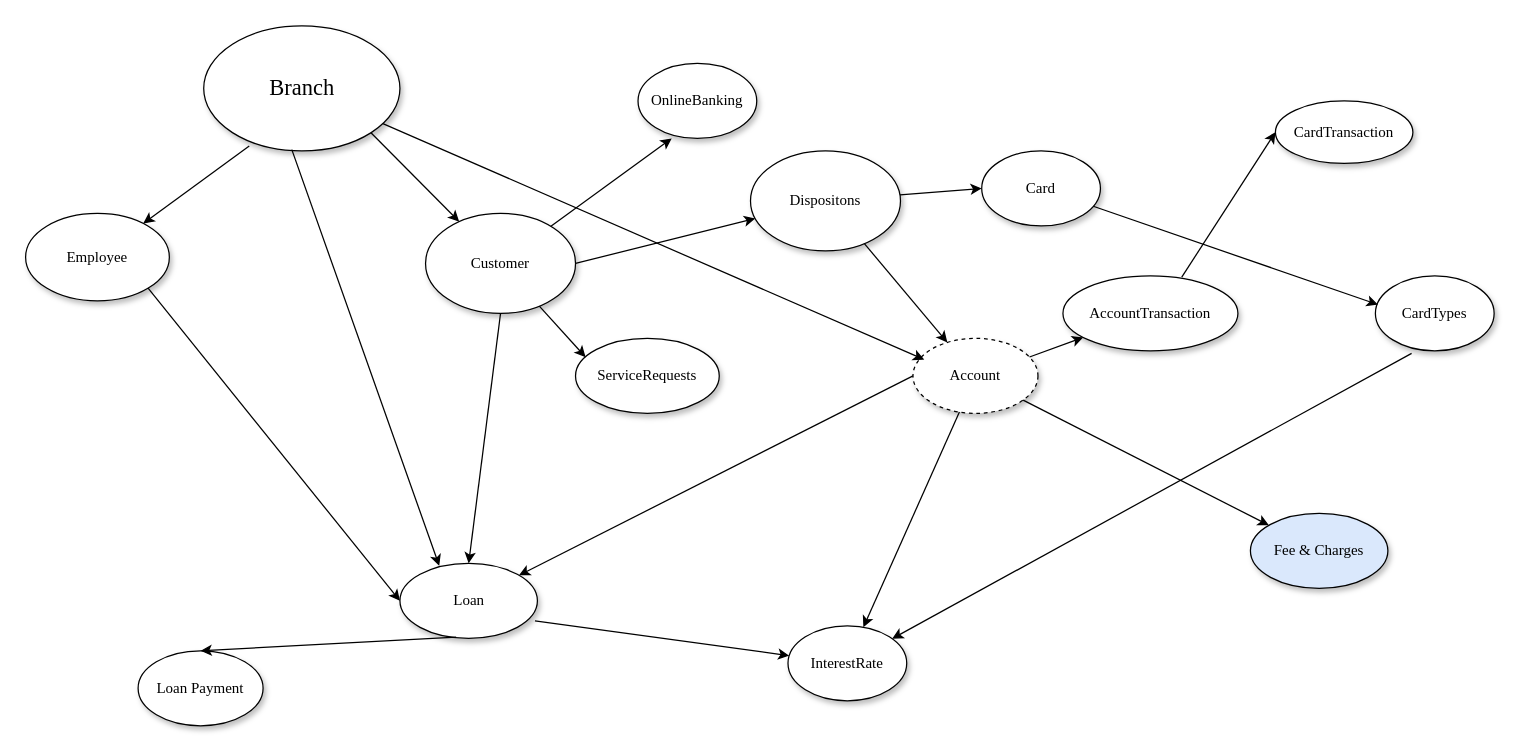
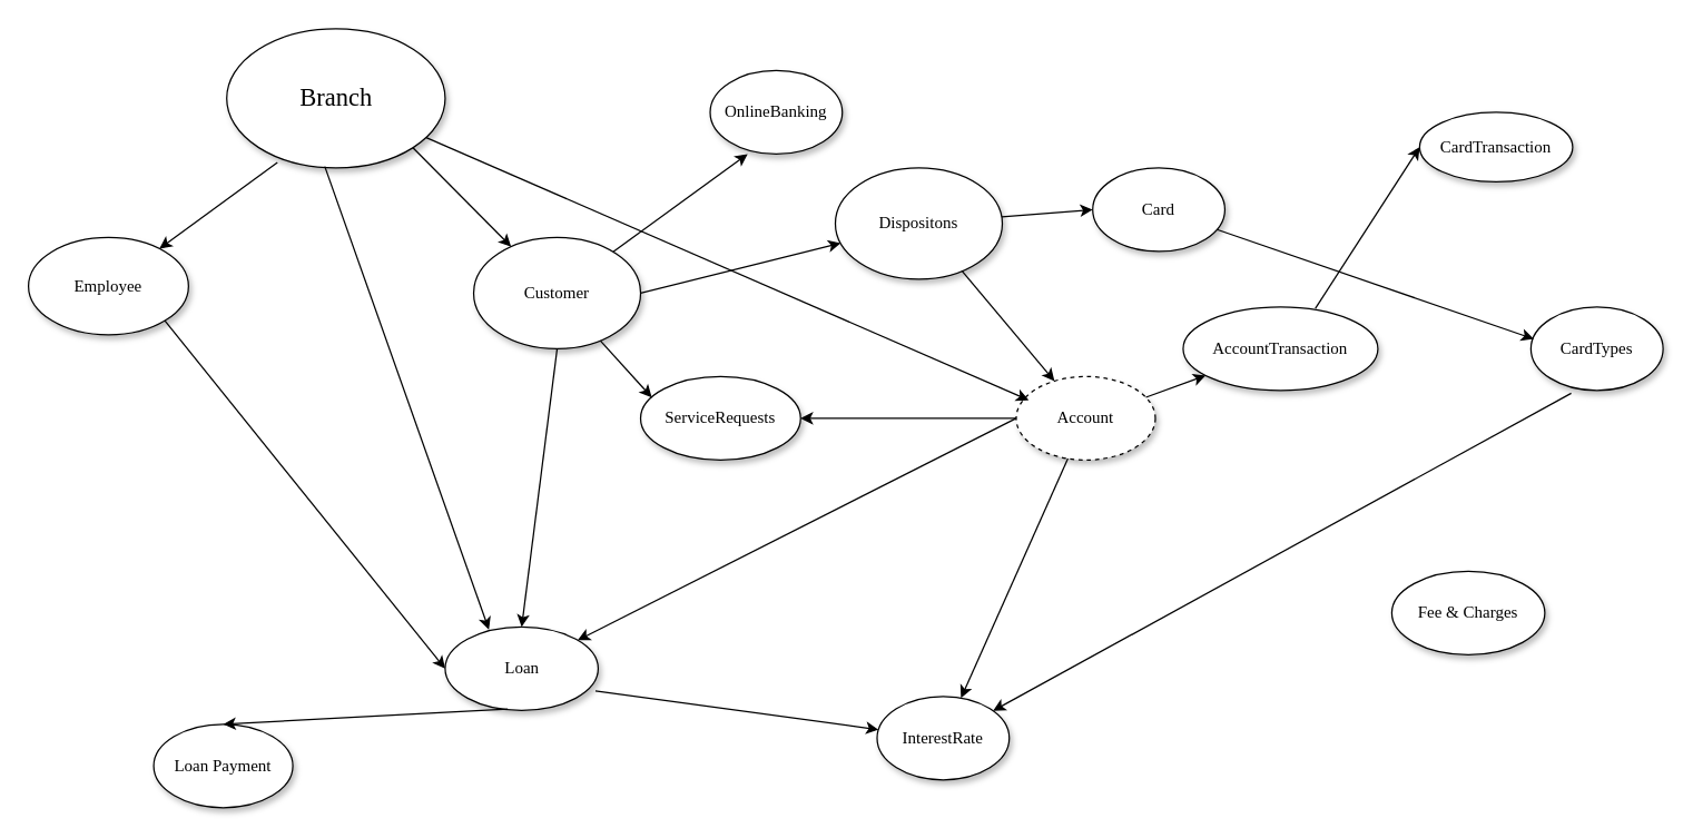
  <mxCell id="0" />
  <mxCell id="1" parent="0" />
  <mxCell id="2" value="Customer" style="ellipse;whiteSpace=wrap;html=1;rounded=0;shadow=1;comic=0;labelBackgroundColor=none;strokeWidth=1;fontFamily=Verdana;fontSize=12;align=center;" parent="1" vertex="1"><mxGeometry x="340" y="170" width="120" height="80" as="geometry" /></mxCell>
  <mxCell id="3" value="&lt;span&gt;AccountTransaction&lt;/span&gt;" style="ellipse;whiteSpace=wrap;html=1;rounded=0;shadow=1;comic=0;labelBackgroundColor=none;strokeWidth=1;fontFamily=Verdana;fontSize=12;align=center;" parent="1" vertex="1"><mxGeometry x="850" y="220" width="140" height="60" as="geometry" /></mxCell>
  <mxCell id="4" value="Loan" style="ellipse;whiteSpace=wrap;html=1;rounded=0;shadow=1;comic=0;labelBackgroundColor=none;strokeWidth=1;fontFamily=Verdana;fontSize=12;align=center;" parent="1" vertex="1"><mxGeometry x="319.5" y="450" width="110" height="60" as="geometry" /></mxCell>
  <mxCell id="5" value="Loan Payment" style="ellipse;whiteSpace=wrap;html=1;rounded=0;shadow=1;comic=0;labelBackgroundColor=none;strokeWidth=1;fontFamily=Verdana;fontSize=12;align=center;" parent="1" vertex="1"><mxGeometry x="110" y="520" width="100" height="60" as="geometry" /></mxCell>
  <mxCell id="6" value="Employee" style="ellipse;whiteSpace=wrap;html=1;rounded=0;shadow=1;comic=0;labelBackgroundColor=none;strokeWidth=1;fontFamily=Verdana;fontSize=12;align=center;" parent="1" vertex="1"><mxGeometry x="20" y="170" width="115" height="70" as="geometry" /></mxCell>
  <mxCell id="7" value="&lt;font style=&quot;font-size: 18px;&quot;&gt;Branch&lt;/font&gt;" style="ellipse;whiteSpace=wrap;html=1;rounded=0;shadow=1;comic=0;labelBackgroundColor=none;strokeWidth=1;fontFamily=Verdana;fontSize=12;align=center;" parent="1" vertex="1"><mxGeometry x="162.5" y="20" width="157" height="100" as="geometry" /></mxCell>
  <mxCell id="8" value="Account" style="ellipse;whiteSpace=wrap;html=1;rounded=0;shadow=1;comic=0;labelBackgroundColor=none;strokeWidth=1;fontFamily=Verdana;fontSize=12;align=center;dashed=1;" parent="1" vertex="1"><mxGeometry x="730" y="270" width="100" height="60" as="geometry" /></mxCell>
  <mxCell id="9" value="ServiceRequests" style="ellipse;whiteSpace=wrap;html=1;rounded=0;shadow=1;comic=0;labelBackgroundColor=none;strokeWidth=1;fontFamily=Verdana;fontSize=12;align=center;" parent="1" vertex="1"><mxGeometry x="460" y="270" width="115" height="60" as="geometry" /></mxCell>
  <mxCell id="10" value="OnlineBanking" style="ellipse;whiteSpace=wrap;html=1;rounded=0;shadow=1;comic=0;labelBackgroundColor=none;strokeWidth=1;fontFamily=Verdana;fontSize=12;align=center;" parent="1" vertex="1"><mxGeometry x="510" y="50" width="95" height="60" as="geometry" /></mxCell>
  <mxCell id="11" value="Card" style="ellipse;whiteSpace=wrap;html=1;rounded=0;shadow=1;comic=0;labelBackgroundColor=none;strokeWidth=1;fontFamily=Verdana;fontSize=12;align=center;" parent="1" vertex="1"><mxGeometry x="785" y="120" width="95" height="60" as="geometry" /></mxCell>
  <mxCell id="12" value="InterestRate" style="ellipse;whiteSpace=wrap;html=1;rounded=0;shadow=1;comic=0;labelBackgroundColor=none;strokeWidth=1;fontFamily=Verdana;fontSize=12;align=center;" parent="1" vertex="1"><mxGeometry x="630" y="500" width="95" height="60" as="geometry" /></mxCell>
- <mxCell id="13" value="Fee &amp;amp; Charges" style="ellipse;whiteSpace=wrap;html=1;rounded=0;shadow=1;comic=0;labelBackgroundColor=none;strokeWidth=1;fontFamily=Verdana;fontSize=12;align=center;fillColor=#dae8fc;" parent="1" vertex="1"><mxGeometry x="1000" y="410" width="110" height="60" as="geometry" /></mxCell>
+ <mxCell id="13" value="Fee &amp;amp; Charges" style="ellipse;whiteSpace=wrap;html=1;rounded=0;shadow=1;comic=0;labelBackgroundColor=none;strokeWidth=1;fontFamily=Verdana;fontSize=12;align=center;" parent="1" vertex="1"><mxGeometry x="1000" y="410" width="110" height="60" as="geometry" /></mxCell>
  <mxCell id="14" value="Dispositons" style="ellipse;whiteSpace=wrap;html=1;rounded=0;shadow=1;comic=0;labelBackgroundColor=none;strokeWidth=1;fontFamily=Verdana;fontSize=12;align=center;" vertex="1" parent="1"><mxGeometry x="600" y="120" width="120" height="80" as="geometry" /></mxCell>
  <mxCell id="15" value="" style="endArrow=classic;html=1;rounded=0;entryX=0.284;entryY=1;entryDx=0;entryDy=0;entryPerimeter=0;" edge="1" parent="1" source="2" target="10"><mxGeometry width="50" height="50" relative="1" as="geometry"><mxPoint x="275" y="490" as="sourcePoint" /><mxPoint x="325" y="440" as="targetPoint" /></mxGeometry></mxCell>
  <mxCell id="16" value="" style="endArrow=classic;html=1;rounded=0;entryX=0.07;entryY=0.25;entryDx=0;entryDy=0;entryPerimeter=0;" edge="1" parent="1" source="2" target="9"><mxGeometry width="50" height="50" relative="1" as="geometry"><mxPoint x="430" as="sourcePoint" y="350" /><mxPoint x="480" y="300" as="targetPoint" /></mxGeometry></mxCell>
  <mxCell id="17" value="" style="endArrow=classic;html=1;rounded=0;exitX=0.5;exitY=1;exitDx=0;exitDy=0;entryX=0.5;entryY=0;entryDx=0;entryDy=0;" edge="1" parent="1" source="2" target="4"><mxGeometry width="50" height="50" relative="1" as="geometry"><mxPoint x="280" y="330" as="sourcePoint" /><mxPoint x="330" y="280" as="targetPoint" /></mxGeometry></mxCell>
  <mxCell id="18" value="" style="endArrow=classic;html=1;rounded=0;exitX=1;exitY=0.5;exitDx=0;exitDy=0;" edge="1" parent="1" source="2" target="14"><mxGeometry width="50" height="50" relative="1" as="geometry"><mxPoint x="370" y="390" as="sourcePoint" /><mxPoint x="420" y="340" as="targetPoint" /></mxGeometry></mxCell>
  <mxCell id="19" value="" style="endArrow=classic;html=1;rounded=0;exitX=1;exitY=1;exitDx=0;exitDy=0;" edge="1" parent="1" source="7" target="2"><mxGeometry width="50" height="50" relative="1" as="geometry"><mxPoint x="310" y="360" as="sourcePoint" /><mxPoint x="360" y="310" as="targetPoint" /></mxGeometry></mxCell>
  <mxCell id="20" value="" style="endArrow=classic;html=1;rounded=0;exitX=0.232;exitY=0.96;exitDx=0;exitDy=0;exitPerimeter=0;" edge="1" parent="1" source="7" target="6"><mxGeometry width="50" height="50" relative="1" as="geometry"><mxPoint x="290" y="290" as="sourcePoint" /><mxPoint x="340" y="240" as="targetPoint" /></mxGeometry></mxCell>
  <mxCell id="21" value="" style="endArrow=classic;html=1;rounded=0;exitX=1;exitY=1;exitDx=0;exitDy=0;entryX=0;entryY=0.5;entryDx=0;entryDy=0;" edge="1" parent="1" source="6" target="4"><mxGeometry width="50" height="50" relative="1" as="geometry"><mxPoint x="162.5" y="380" as="sourcePoint" /><mxPoint x="212.5" y="330" as="targetPoint" /></mxGeometry></mxCell>
  <mxCell id="22" value="" style="endArrow=classic;html=1;rounded=0;exitX=0.982;exitY=0.767;exitDx=0;exitDy=0;exitPerimeter=0;" edge="1" parent="1" source="4" target="12"><mxGeometry width="50" height="50" relative="1" as="geometry"><mxPoint x="510" y="480" as="sourcePoint" /><mxPoint x="560" y="430" as="targetPoint" /></mxGeometry></mxCell>
  <mxCell id="23" value="" style="endArrow=classic;html=1;rounded=0;exitX=0.409;exitY=0.983;exitDx=0;exitDy=0;exitPerimeter=0;entryX=0.5;entryY=0;entryDx=0;entryDy=0;" edge="1" parent="1" source="4" target="5"><mxGeometry width="50" height="50" relative="1" as="geometry"><mxPoint x="535" y="525" as="sourcePoint" /><mxPoint x="585" y="475" as="targetPoint" /></mxGeometry></mxCell>
  <mxCell id="24" value="" style="endArrow=classic;html=1;rounded=0;entryX=0;entryY=0.5;entryDx=0;entryDy=0;" edge="1" parent="1" source="14" target="11"><mxGeometry width="50" height="50" relative="1" as="geometry"><mxPoint x="705" y="410" as="sourcePoint" /><mxPoint x="755" y="360" as="targetPoint" /></mxGeometry></mxCell>
  <mxCell id="25" value="" style="endArrow=classic;html=1;rounded=0;exitX=0.758;exitY=0.925;exitDx=0;exitDy=0;exitPerimeter=0;" edge="1" parent="1" source="14" target="8"><mxGeometry width="50" height="50" relative="1" as="geometry"><mxPoint x="700" y="410" as="sourcePoint" /><mxPoint x="750" y="360" as="targetPoint" /></mxGeometry></mxCell>
  <mxCell id="26" value="" style="endArrow=classic;html=1;rounded=0;" edge="1" parent="1" source="8" target="3"><mxGeometry width="50" height="50" relative="1" as="geometry"><mxPoint x="890" as="sourcePoint" y="350" /><mxPoint x="940" y="300" as="targetPoint" /></mxGeometry></mxCell>
  <mxCell id="27" value="" style="endArrow=classic;html=1;rounded=0;" edge="1" parent="1" source="8" target="12"><mxGeometry width="50" height="50" relative="1" as="geometry"><mxPoint x="585" y="490" as="sourcePoint" /><mxPoint x="635" y="440" as="targetPoint" /></mxGeometry></mxCell>
  <mxCell id="28" value="" style="endArrow=classic;html=1;rounded=0;entryX=0;entryY=0.5;entryDx=0;entryDy=0;exitX=0.679;exitY=0.017;exitDx=0;exitDy=0;exitPerimeter=0;" edge="1" parent="1" source="3" target="30"><mxGeometry width="50" height="50" relative="1" as="geometry"><mxPoint x="930" y="220" as="sourcePoint" /><mxPoint x="1020" y="210" as="targetPoint" /></mxGeometry></mxCell>
- <mxCell id="29" value="" style="endArrow=classic;html=1;rounded=0;" edge="1" parent="1" source="8" target="13"><mxGeometry width="50" height="50" relative="1" as="geometry"><mxPoint x="660" y="490" as="sourcePoint" /><mxPoint x="710" y="440" as="targetPoint" /></mxGeometry></mxCell>
+ <mxCell id="29" value="" style="endArrow=classic;html=1;rounded=0;" edge="1" parent="1" source="8" target="9"><mxGeometry width="50" height="50" relative="1" as="geometry"><mxPoint x="660" y="490" as="sourcePoint" /><mxPoint x="710" y="440" as="targetPoint" /></mxGeometry></mxCell>
  <mxCell id="30" value="&lt;span&gt;CardTransaction&lt;/span&gt;" style="ellipse;whiteSpace=wrap;html=1;rounded=0;shadow=1;comic=0;labelBackgroundColor=none;strokeWidth=1;fontFamily=Verdana;fontSize=12;align=center;" vertex="1" parent="1"><mxGeometry x="1020" y="80" width="110" height="50" as="geometry" /></mxCell>
  <mxCell id="31" value="CardTypes" style="ellipse;whiteSpace=wrap;html=1;rounded=0;shadow=1;comic=0;labelBackgroundColor=none;strokeWidth=1;fontFamily=Verdana;fontSize=12;align=center;" vertex="1" parent="1"><mxGeometry x="1100" y="220" width="95" height="60" as="geometry" /></mxCell>
  <mxCell id="32" value="" style="endArrow=classic;html=1;rounded=0;entryX=0.021;entryY=0.383;entryDx=0;entryDy=0;entryPerimeter=0;" edge="1" parent="1" source="11" target="31"><mxGeometry width="50" height="50" relative="1" as="geometry"><mxPoint x="1100" y="430" as="sourcePoint" /><mxPoint x="1150" y="380" as="targetPoint" /></mxGeometry></mxCell>
  <mxCell id="33" value="" style="endArrow=classic;html=1;rounded=0;exitX=0.305;exitY=1.033;exitDx=0;exitDy=0;exitPerimeter=0;" edge="1" parent="1" source="31" target="12"><mxGeometry width="50" height="50" relative="1" as="geometry"><mxPoint x="1070" y="420" as="sourcePoint" /><mxPoint x="1120" y="370" as="targetPoint" /></mxGeometry></mxCell>
  <mxCell id="34" value="" style="endArrow=classic;html=1;rounded=0;exitX=0;exitY=0.5;exitDx=0;exitDy=0;" edge="1" parent="1" source="8" target="4"><mxGeometry width="50" height="50" relative="1" as="geometry"><mxPoint x="510" y="330" as="sourcePoint" /><mxPoint x="560" y="280" as="targetPoint" /></mxGeometry></mxCell>
  <mxCell id="35" value="" style="endArrow=classic;html=1;rounded=0;exitX=0.449;exitY=0.99;exitDx=0;exitDy=0;exitPerimeter=0;entryX=0.286;entryY=0.033;entryDx=0;entryDy=0;entryPerimeter=0;" edge="1" parent="1" source="7" target="4"><mxGeometry width="50" height="50" relative="1" as="geometry"><mxPoint x="510" y="330" as="sourcePoint" /><mxPoint x="560" y="280" as="targetPoint" /></mxGeometry></mxCell>
  <mxCell id="36" value="" style="endArrow=classic;html=1;rounded=0;entryX=0.09;entryY=0.283;entryDx=0;entryDy=0;entryPerimeter=0;" edge="1" parent="1" source="7" target="8"><mxGeometry width="50" height="50" relative="1" as="geometry"><mxPoint x="510" y="330" as="sourcePoint" /><mxPoint x="560" y="280" as="targetPoint" /></mxGeometry></mxCell>
